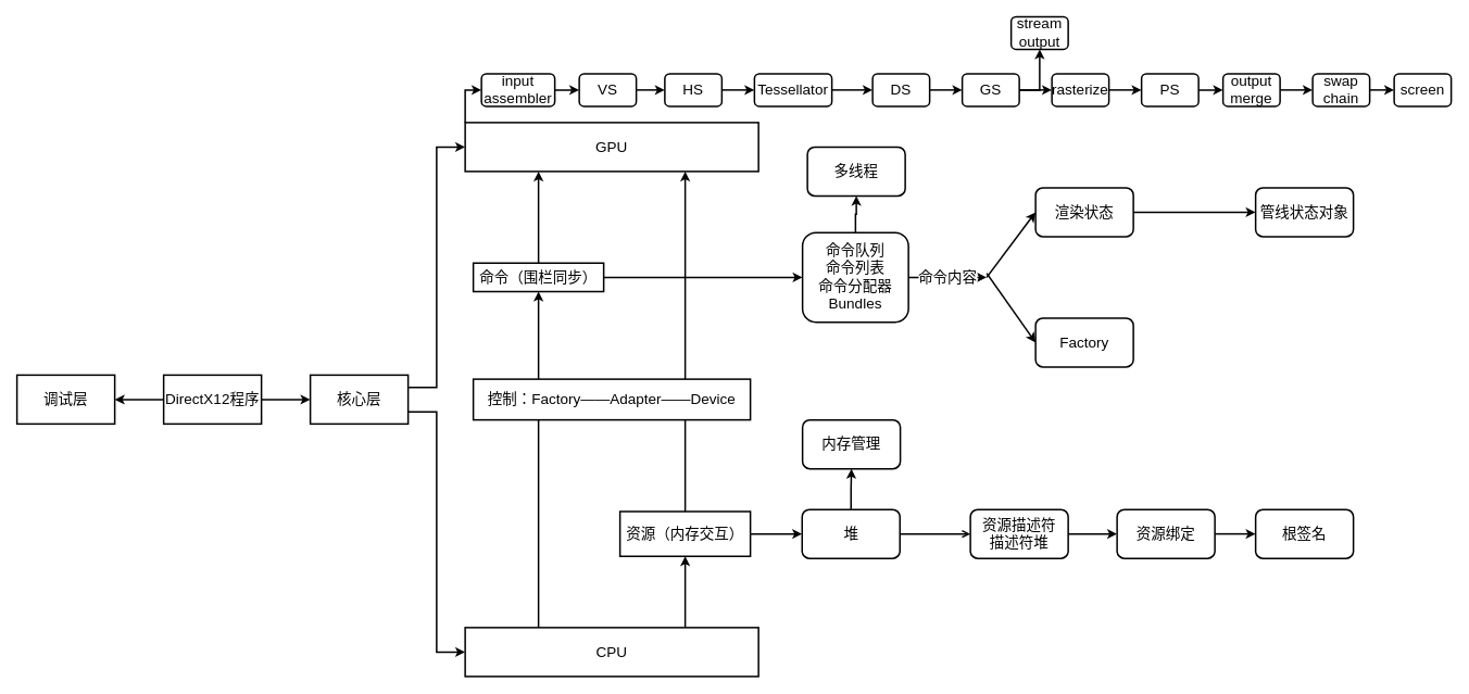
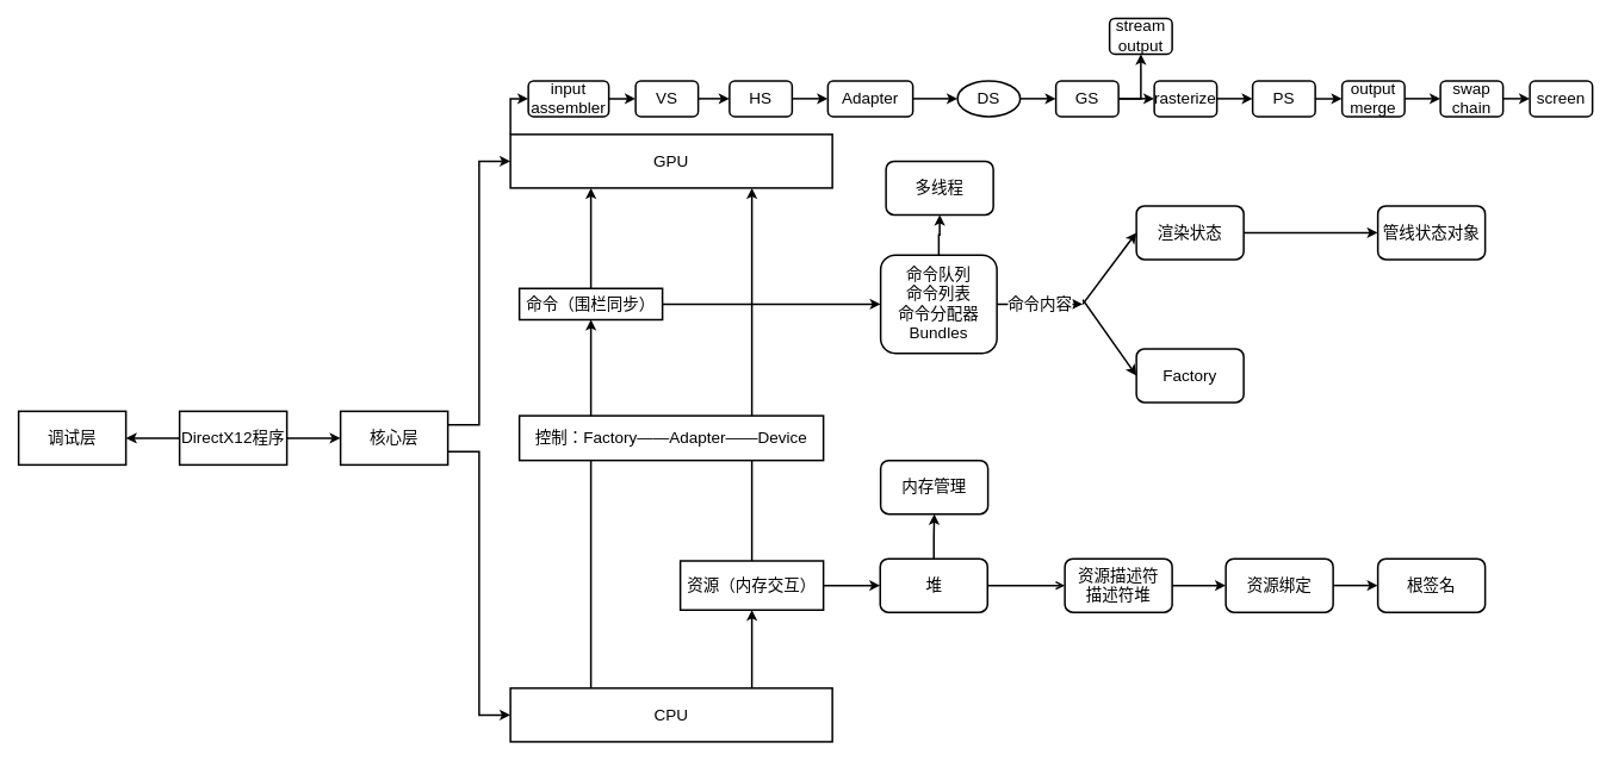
  <mxCell id="0" />
  <mxCell id="1" parent="0" />
  <mxCell id="2" value="" style="edgeStyle=orthogonalEdgeStyle;rounded=0;orthogonalLoop=1;jettySize=auto;html=1;strokeWidth=2;fontSize=18;" parent="1" source="4" target="7" edge="1"><mxGeometry relative="1" as="geometry" /></mxCell>
  <mxCell id="3" value="" style="edgeStyle=orthogonalEdgeStyle;rounded=0;orthogonalLoop=1;jettySize=auto;html=1;strokeWidth=2;fontSize=18;" parent="1" source="4" target="8" edge="1"><mxGeometry relative="1" as="geometry" /></mxCell>
  <mxCell id="4" value="DirectX12程序" style="whiteSpace=wrap;html=1;strokeWidth=2;fontSize=18;" parent="1" vertex="1"><mxGeometry x="200" y="460" width="120" height="60" as="geometry" /></mxCell>
  <mxCell id="5" style="edgeStyle=orthogonalEdgeStyle;rounded=0;orthogonalLoop=1;jettySize=auto;html=1;exitX=1;exitY=0.25;exitDx=0;exitDy=0;entryX=0;entryY=0.5;entryDx=0;entryDy=0;strokeWidth=2;fontSize=18;" parent="1" source="7" target="10" edge="1"><mxGeometry relative="1" as="geometry"><mxPoint x="540" y="420" as="targetPoint" /></mxGeometry></mxCell>
  <mxCell id="6" style="edgeStyle=orthogonalEdgeStyle;rounded=0;orthogonalLoop=1;jettySize=auto;html=1;exitX=1;exitY=0.75;exitDx=0;exitDy=0;entryX=0;entryY=0.5;entryDx=0;entryDy=0;strokeWidth=2;fontSize=18;" parent="1" source="7" target="13" edge="1"><mxGeometry relative="1" as="geometry"><mxPoint x="630" y="610" as="targetPoint" /></mxGeometry></mxCell>
  <mxCell id="7" value="核心层" style="whiteSpace=wrap;html=1;strokeWidth=2;fontSize=18;" parent="1" vertex="1"><mxGeometry x="380" y="460" width="120" height="60" as="geometry" /></mxCell>
  <mxCell id="8" value="调试层" style="whiteSpace=wrap;html=1;strokeWidth=2;fontSize=18;" parent="1" vertex="1"><mxGeometry x="20" y="460" width="120" height="60" as="geometry" /></mxCell>
  <mxCell id="9" style="edgeStyle=orthogonalEdgeStyle;rounded=0;orthogonalLoop=1;jettySize=auto;html=1;exitX=0;exitY=0;exitDx=0;exitDy=0;entryX=0;entryY=0.5;entryDx=0;entryDy=0;strokeWidth=2;fontSize=18;" parent="1" source="10" target="57" edge="1"><mxGeometry relative="1" as="geometry"><Array as="points"><mxPoint y="110" x="570" /></Array></mxGeometry></mxCell>
  <mxCell id="10" value="GPU" style="rounded=0;whiteSpace=wrap;html=1;strokeWidth=2;fontSize=18;" parent="1" vertex="1"><mxGeometry y="150" width="360" height="60" as="geometry" x="570" /></mxCell>
  <mxCell id="11" style="edgeStyle=orthogonalEdgeStyle;rounded=0;orthogonalLoop=1;jettySize=auto;html=1;exitX=0.25;exitY=0;exitDx=0;exitDy=0;strokeWidth=2;fontSize=18;" parent="1" source="13" target="16" edge="1"><mxGeometry relative="1" as="geometry" /></mxCell>
  <mxCell id="12" style="edgeStyle=orthogonalEdgeStyle;rounded=0;orthogonalLoop=1;jettySize=auto;html=1;exitX=0.75;exitY=0;exitDx=0;exitDy=0;entryX=0.5;entryY=1;entryDx=0;entryDy=0;strokeWidth=2;fontSize=18;" parent="1" source="13" target="20" edge="1"><mxGeometry relative="1" as="geometry" /></mxCell>
  <mxCell id="13" value="CPU" style="rounded=0;whiteSpace=wrap;html=1;strokeWidth=2;fontSize=18;" parent="1" vertex="1"><mxGeometry y="770" width="360" height="60" as="geometry" x="570" /></mxCell>
  <mxCell id="14" style="edgeStyle=orthogonalEdgeStyle;rounded=0;orthogonalLoop=1;jettySize=auto;html=1;entryX=0.25;entryY=1;entryDx=0;entryDy=0;strokeWidth=2;fontSize=18;" parent="1" source="16" target="10" edge="1"><mxGeometry relative="1" as="geometry" /></mxCell>
  <mxCell id="15" style="edgeStyle=orthogonalEdgeStyle;rounded=0;orthogonalLoop=1;jettySize=auto;html=1;strokeWidth=2;entryX=0;entryY=0.5;entryDx=0;entryDy=0;fontSize=18;" parent="1" source="16" target="30" edge="1"><mxGeometry relative="1" as="geometry"><mxPoint x="910" y="340" as="targetPoint" /><Array as="points" /></mxGeometry></mxCell>
  <mxCell id="16" value="命令（围栏同步）" style="whiteSpace=wrap;html=1;rounded=0;strokeWidth=2;fontSize=18;" parent="1" vertex="1"><mxGeometry x="580" y="322.5" width="160" height="35" as="geometry" /></mxCell>
  <mxCell id="17" style="edgeStyle=orthogonalEdgeStyle;rounded=0;orthogonalLoop=1;jettySize=auto;html=1;exitX=0.5;exitY=0;exitDx=0;exitDy=0;entryX=0.75;entryY=1;entryDx=0;entryDy=0;strokeWidth=2;fontSize=18;" parent="1" source="20" target="10" edge="1"><mxGeometry relative="1" as="geometry" /></mxCell>
  <mxCell id="18" style="edgeStyle=orthogonalEdgeStyle;rounded=0;orthogonalLoop=1;jettySize=auto;html=1;strokeWidth=2;entryX=0;entryY=0.5;entryDx=0;entryDy=0;startArrow=none;exitX=1;exitY=0.5;exitDx=0;exitDy=0;fontSize=18;endArrow=open;" parent="1" source="60" target="33" edge="1"><mxGeometry relative="1" as="geometry"><mxPoint x="990" y="560" as="targetPoint" /><mxPoint x="1110" y="655" as="sourcePoint" /></mxGeometry></mxCell>
  <mxCell id="19" style="edgeStyle=orthogonalEdgeStyle;rounded=0;orthogonalLoop=1;jettySize=auto;html=1;entryX=0;entryY=0.5;entryDx=0;entryDy=0;strokeWidth=2;fontSize=18;" parent="1" source="20" target="60" edge="1"><mxGeometry relative="1" as="geometry" /></mxCell>
  <mxCell id="20" value="资源（内存交互）" style="whiteSpace=wrap;html=1;rounded=0;strokeWidth=2;fontSize=18;" parent="1" vertex="1"><mxGeometry x="760" y="627.5" width="160" height="55" as="geometry" /></mxCell>
  <mxCell id="21" value="" style="edgeStyle=orthogonalEdgeStyle;rounded=0;orthogonalLoop=1;jettySize=auto;html=1;strokeWidth=2;entryX=0;entryY=0.5;entryDx=0;entryDy=0;fontSize=18;" parent="1" source="22" target="24" edge="1"><mxGeometry relative="1" as="geometry"><mxPoint x="1540" y="205" as="targetPoint" /></mxGeometry></mxCell>
  <mxCell id="22" value="渲染状态" style="rounded=1;whiteSpace=wrap;html=1;strokeWidth=2;fontSize=18;" parent="1" vertex="1"><mxGeometry x="1270" y="230" width="120" height="60" as="geometry" /></mxCell>
  <mxCell id="23" value="Factory" style="rounded=1;whiteSpace=wrap;html=1;strokeWidth=2;fontSize=18;" parent="1" vertex="1"><mxGeometry x="1270" y="390" width="120" height="60" as="geometry" /></mxCell>
  <mxCell id="24" value="管线状态对象" style="whiteSpace=wrap;html=1;rounded=1;strokeWidth=2;fontSize=18;" parent="1" vertex="1"><mxGeometry x="1540" y="230" width="120" height="60" as="geometry" /></mxCell>
  <mxCell id="25" value="根签名" style="rounded=1;whiteSpace=wrap;html=1;strokeWidth=2;fontSize=18;" parent="1" vertex="1"><mxGeometry x="1540" y="625" width="120" height="60" as="geometry" /></mxCell>
  <mxCell id="26" value="" style="endArrow=classic;html=1;rounded=0;strokeWidth=2;entryX=0;entryY=0.5;entryDx=0;entryDy=0;fontSize=18;" parent="1" target="23" edge="1"><mxGeometry width="50" height="50" relative="1" as="geometry"><mxPoint x="1210" y="335" as="sourcePoint" /><mxPoint x="1400" y="465" as="targetPoint" /></mxGeometry></mxCell>
  <mxCell id="27" value="" style="endArrow=classic;html=1;rounded=0;strokeWidth=2;entryX=0;entryY=0.5;entryDx=0;entryDy=0;fontSize=18;" parent="1" target="22" edge="1"><mxGeometry width="50" height="50" relative="1" as="geometry"><mxPoint x="1210" y="340" as="sourcePoint" /><mxPoint x="1260" y="345" as="targetPoint" /></mxGeometry></mxCell>
  <mxCell id="28" value="命令内容" style="edgeStyle=orthogonalEdgeStyle;rounded=0;orthogonalLoop=1;jettySize=auto;html=1;exitX=1;exitY=0.5;exitDx=0;exitDy=0;strokeWidth=2;fontSize=18;" parent="1" source="30" edge="1"><mxGeometry relative="1" as="geometry"><mxPoint x="1210" y="340" as="targetPoint" /><Array as="points"><mxPoint x="1120" y="340" /><mxPoint x="1120" y="340" /></Array></mxGeometry></mxCell>
  <mxCell id="29" value="" style="edgeStyle=orthogonalEdgeStyle;rounded=0;orthogonalLoop=1;jettySize=auto;html=1;strokeWidth=2;fontSize=18;" parent="1" source="30" target="34" edge="1"><mxGeometry relative="1" as="geometry" /></mxCell>
  <mxCell id="30" value="命令队列&lt;br style=&quot;font-size: 18px;&quot;&gt;命令列表&lt;br style=&quot;font-size: 18px;&quot;&gt;命令分配器&lt;br style=&quot;font-size: 18px;&quot;&gt;Bundles" style="rounded=1;whiteSpace=wrap;html=1;strokeWidth=2;fontSize=18;" parent="1" vertex="1"><mxGeometry x="984" y="285" width="130" height="110" as="geometry" /></mxCell>
  <mxCell id="31" value="" style="edgeStyle=orthogonalEdgeStyle;rounded=0;orthogonalLoop=1;jettySize=auto;html=1;strokeWidth=2;entryX=0;entryY=0.5;entryDx=0;entryDy=0;exitX=1;exitY=0.5;exitDx=0;exitDy=0;fontSize=18;" parent="1" source="62" target="25" edge="1"><mxGeometry relative="1" as="geometry"><mxPoint x="1380" y="655" as="targetPoint" /></mxGeometry></mxCell>
  <mxCell id="32" style="edgeStyle=orthogonalEdgeStyle;rounded=0;orthogonalLoop=1;jettySize=auto;html=1;entryX=0;entryY=0.5;entryDx=0;entryDy=0;strokeWidth=2;fontSize=18;" parent="1" source="33" target="62" edge="1"><mxGeometry relative="1" as="geometry" /></mxCell>
  <mxCell id="33" value="资源描述符&lt;br style=&quot;font-size: 18px;&quot;&gt;描述符堆" style="rounded=1;whiteSpace=wrap;html=1;strokeWidth=2;fontSize=18;" parent="1" vertex="1"><mxGeometry x="1190" y="625" width="120" height="60" as="geometry" /></mxCell>
  <mxCell id="34" value="多线程" style="whiteSpace=wrap;html=1;rounded=1;strokeWidth=2;fontSize=18;" parent="1" vertex="1"><mxGeometry x="990" y="180" width="120" height="60" as="geometry" /></mxCell>
  <mxCell id="35" value="控制：Factory——Adapter——Device" style="rounded=0;whiteSpace=wrap;html=1;strokeWidth=2;fontSize=18;" parent="1" vertex="1"><mxGeometry x="580" y="465" width="340" height="50" as="geometry" /></mxCell>
  <mxCell id="36" style="edgeStyle=orthogonalEdgeStyle;rounded=0;orthogonalLoop=1;jettySize=auto;html=1;exitX=1;exitY=0.5;exitDx=0;exitDy=0;entryX=0;entryY=0.5;entryDx=0;entryDy=0;strokeWidth=2;fontSize=18;" parent="1" source="37" target="39" edge="1"><mxGeometry relative="1" as="geometry" /></mxCell>
  <mxCell id="37" value="VS" style="whiteSpace=wrap;html=1;rounded=1;strokeWidth=2;fontSize=18;" parent="1" vertex="1"><mxGeometry x="710" y="90" width="70" height="40" as="geometry" /></mxCell>
  <mxCell id="38" style="edgeStyle=orthogonalEdgeStyle;rounded=0;orthogonalLoop=1;jettySize=auto;html=1;exitX=1;exitY=0.5;exitDx=0;exitDy=0;strokeWidth=2;fontSize=18;" parent="1" source="39" target="41" edge="1"><mxGeometry relative="1" as="geometry" /></mxCell>
  <mxCell id="39" value="HS" style="whiteSpace=wrap;html=1;rounded=1;strokeWidth=2;fontSize=18;" parent="1" vertex="1"><mxGeometry x="815" y="90" width="70" height="40" as="geometry" /></mxCell>
  <mxCell id="40" style="edgeStyle=orthogonalEdgeStyle;rounded=0;orthogonalLoop=1;jettySize=auto;html=1;exitX=1;exitY=0.5;exitDx=0;exitDy=0;strokeWidth=2;fontSize=18;" parent="1" source="41" target="46" edge="1"><mxGeometry relative="1" as="geometry" /></mxCell>
- <mxCell id="41" value="Tessellator" style="whiteSpace=wrap;html=1;rounded=1;strokeWidth=2;fontSize=18;" parent="1" vertex="1"><mxGeometry x="925" y="90" width="95" height="40" as="geometry" /></mxCell>
+ <mxCell id="41" value="Adapter" style="whiteSpace=wrap;html=1;rounded=1;strokeWidth=2;fontSize=18;" parent="1" vertex="1"><mxGeometry x="925" y="90" width="95" height="40" as="geometry" /></mxCell>
  <mxCell id="42" style="edgeStyle=orthogonalEdgeStyle;rounded=0;orthogonalLoop=1;jettySize=auto;html=1;exitX=1;exitY=0.5;exitDx=0;exitDy=0;entryX=0;entryY=0.5;entryDx=0;entryDy=0;strokeWidth=2;fontSize=18;" parent="1" source="44" target="48" edge="1"><mxGeometry relative="1" as="geometry" /></mxCell>
  <mxCell id="43" style="edgeStyle=orthogonalEdgeStyle;rounded=0;orthogonalLoop=1;jettySize=auto;html=1;exitX=1;exitY=0.5;exitDx=0;exitDy=0;entryX=0.5;entryY=1;entryDx=0;entryDy=0;strokeWidth=2;fontSize=18;" parent="1" source="44" target="49" edge="1"><mxGeometry relative="1" as="geometry" /></mxCell>
  <mxCell id="44" value="GS" style="whiteSpace=wrap;html=1;rounded=1;strokeWidth=2;fontSize=18;" parent="1" vertex="1"><mxGeometry x="1180" y="90" width="70" height="40" as="geometry" /></mxCell>
  <mxCell id="45" style="edgeStyle=orthogonalEdgeStyle;rounded=0;orthogonalLoop=1;jettySize=auto;html=1;exitX=1;exitY=0.5;exitDx=0;exitDy=0;strokeWidth=2;fontSize=18;" parent="1" source="46" target="44" edge="1"><mxGeometry relative="1" as="geometry" /></mxCell>
- <mxCell id="46" value="DS" style="whiteSpace=wrap;html=1;rounded=1;strokeWidth=2;fontSize=18;" parent="1" vertex="1"><mxGeometry x="1070" y="90" width="70" height="40" as="geometry" /></mxCell>
+ <mxCell id="46" value="DS" style="ellipse;whiteSpace=wrap;html=1;strokeWidth=2;fontSize=18;" parent="1" vertex="1"><mxGeometry x="1070" y="90" width="70" height="40" as="geometry" /></mxCell>
  <mxCell id="47" style="edgeStyle=orthogonalEdgeStyle;rounded=0;orthogonalLoop=1;jettySize=auto;html=1;exitX=1;exitY=0.5;exitDx=0;exitDy=0;entryX=0;entryY=0.5;entryDx=0;entryDy=0;strokeWidth=2;fontSize=18;" parent="1" source="48" target="51" edge="1"><mxGeometry relative="1" as="geometry" /></mxCell>
  <mxCell id="48" value="rasterize" style="whiteSpace=wrap;html=1;rounded=1;strokeWidth=2;fontSize=18;" parent="1" vertex="1"><mxGeometry x="1290" y="90" width="70" height="40" as="geometry" /></mxCell>
  <mxCell id="49" value="stream output" style="whiteSpace=wrap;html=1;rounded=1;strokeWidth=2;fontSize=18;" parent="1" vertex="1"><mxGeometry x="1240" y="20" width="70" height="40" as="geometry" /></mxCell>
  <mxCell id="50" style="edgeStyle=orthogonalEdgeStyle;rounded=0;orthogonalLoop=1;jettySize=auto;html=1;exitX=1;exitY=0.5;exitDx=0;exitDy=0;strokeWidth=2;fontSize=18;" parent="1" source="51" target="53" edge="1"><mxGeometry relative="1" as="geometry" /></mxCell>
  <mxCell id="51" value="PS" style="whiteSpace=wrap;html=1;rounded=1;strokeWidth=2;fontSize=18;" parent="1" vertex="1"><mxGeometry x="1400" y="90" width="70" height="40" as="geometry" /></mxCell>
  <mxCell id="52" style="edgeStyle=orthogonalEdgeStyle;rounded=0;orthogonalLoop=1;jettySize=auto;html=1;exitX=1;exitY=0.5;exitDx=0;exitDy=0;entryX=0;entryY=0.5;entryDx=0;entryDy=0;strokeWidth=2;fontSize=18;" parent="1" source="53" target="55" edge="1"><mxGeometry relative="1" as="geometry" /></mxCell>
  <mxCell id="53" value="output merge" style="whiteSpace=wrap;html=1;rounded=1;strokeWidth=2;fontSize=18;" parent="1" vertex="1"><mxGeometry x="1500" y="90" width="70" height="40" as="geometry" /></mxCell>
  <mxCell id="54" style="edgeStyle=orthogonalEdgeStyle;rounded=0;orthogonalLoop=1;jettySize=auto;html=1;exitX=1;exitY=0.5;exitDx=0;exitDy=0;entryX=0;entryY=0.5;entryDx=0;entryDy=0;strokeWidth=2;fontSize=18;" parent="1" source="55" target="58" edge="1"><mxGeometry relative="1" as="geometry" /></mxCell>
  <mxCell id="55" value="swap chain" style="whiteSpace=wrap;html=1;rounded=1;strokeWidth=2;fontSize=18;" parent="1" vertex="1"><mxGeometry x="1610" y="90" width="70" height="40" as="geometry" /></mxCell>
  <mxCell id="56" style="edgeStyle=orthogonalEdgeStyle;rounded=0;orthogonalLoop=1;jettySize=auto;html=1;exitX=1;exitY=0.5;exitDx=0;exitDy=0;strokeWidth=2;fontSize=18;" parent="1" source="57" target="37" edge="1"><mxGeometry relative="1" as="geometry" /></mxCell>
  <mxCell id="57" value="input assembler" style="whiteSpace=wrap;html=1;rounded=1;strokeWidth=2;fontSize=18;" parent="1" vertex="1"><mxGeometry x="590" y="90" width="90" height="40" as="geometry" /></mxCell>
  <mxCell id="58" value="screen" style="whiteSpace=wrap;html=1;rounded=1;strokeWidth=2;fontSize=18;" parent="1" vertex="1"><mxGeometry x="1710" y="90" width="70" height="40" as="geometry" /></mxCell>
  <mxCell id="59" style="edgeStyle=orthogonalEdgeStyle;rounded=0;orthogonalLoop=1;jettySize=auto;html=1;strokeWidth=2;entryX=0.5;entryY=1;entryDx=0;entryDy=0;fontSize=18;" parent="1" source="60" target="61" edge="1"><mxGeometry relative="1" as="geometry"><mxPoint x="1044" y="570" as="targetPoint" /></mxGeometry></mxCell>
  <mxCell id="60" value="堆" style="rounded=1;whiteSpace=wrap;html=1;strokeWidth=2;fontSize=18;" parent="1" vertex="1"><mxGeometry x="983.5" y="625" width="120" height="60" as="geometry" /></mxCell>
  <mxCell id="61" value="内存管理" style="rounded=1;whiteSpace=wrap;html=1;strokeWidth=2;fontSize=18;" parent="1" vertex="1"><mxGeometry x="984" y="515" width="120" height="60" as="geometry" /></mxCell>
  <mxCell id="62" value="资源绑定" style="rounded=1;whiteSpace=wrap;html=1;strokeWidth=2;fontSize=18;" parent="1" vertex="1"><mxGeometry x="1370" y="625" width="120" height="60" as="geometry" /></mxCell>
